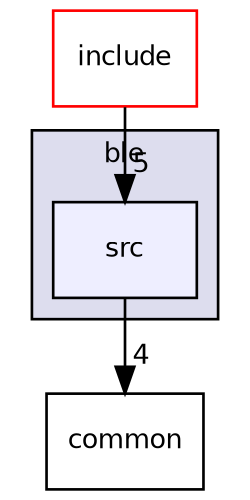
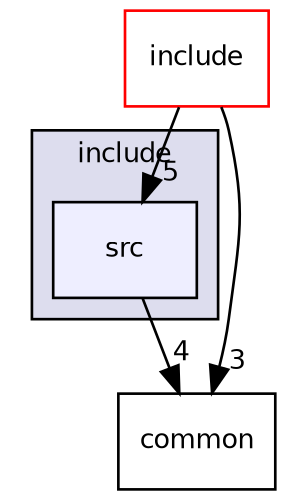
  digraph {
    compound=true
    node [fontname=Helvetica fontsize=10 shape=box style=filled]
    edge [labeldistance=1.5 labelfontname=Helvetica labelfontsize=10]
    n1 [fillcolor="#eeeeff" label=src pencolor=black]
    n2 [label=common style=""]
    n3 [color=red fillcolor=white label=include]
    subgraph cluster_1 {
      bgcolor="#ddddee"
      fontname=Helvetica
      fontsize=10
-     label=ble
+     label=include
      pencolor=black
      n1
    }
    n1 -> n2 [headlabel=4]
    n3 -> n1 [headlabel=5]
+   n3 -> n2 [headlabel=3]
  }
